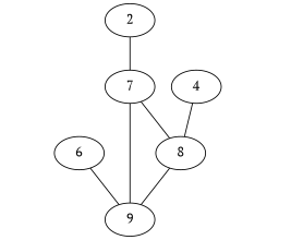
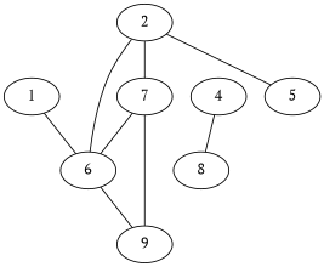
  graph {
    fontname="PT Serif"
    scale=0.3
    node [fontname="PT Serif"]
    edge [fontname="PT Serif"]
+   1
    6
    2
+   5
    7
    9
    8
    4
+   1 -- 6
    6 -- 9
+   2 -- 6
+   2 -- 5
    2 -- 7
    7 -- 9
-   7 -- 8
-   8 -- 9
+   7 -- 6
    4 -- 8
  }
